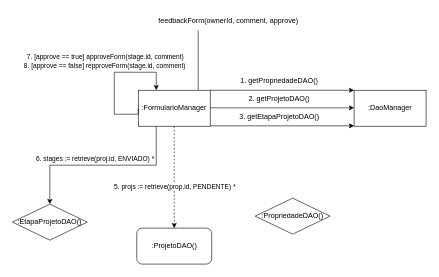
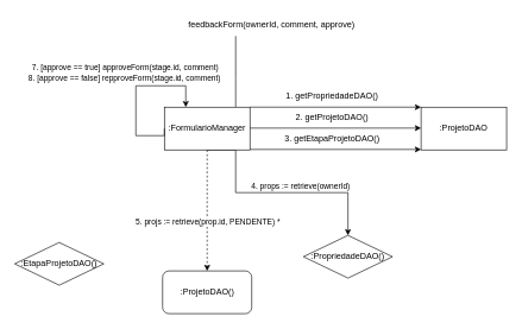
  <mxCell id="0" />
  <mxCell id="1" parent="0" />
  <mxCell id="2" style="edgeStyle=orthogonalEdgeStyle;rounded=0;orthogonalLoop=1;jettySize=auto;html=1;endArrow=none;endFill=0;" parent="1" edge="1"><mxGeometry relative="1" as="geometry"><mxPoint x="330" y="50" as="targetPoint" /><mxPoint x="330.026" y="150" as="sourcePoint" /><Array as="points"><mxPoint x="330" y="110" /><mxPoint x="330" y="110" /></Array></mxGeometry></mxCell>
  <mxCell id="3" style="edgeStyle=orthogonalEdgeStyle;rounded=0;orthogonalLoop=1;jettySize=auto;html=1;exitX=1;exitY=0.5;exitDx=0;exitDy=0;entryX=0;entryY=0.5;entryDx=0;entryDy=0;" parent="1" edge="1"><mxGeometry relative="1" as="geometry"><mxPoint x="590" y="150" as="targetPoint" /><mxPoint x="350" y="150" as="sourcePoint" /></mxGeometry></mxCell>
+ <mxCell id="4" style="edgeStyle=orthogonalEdgeStyle;rounded=0;orthogonalLoop=1;jettySize=auto;html=1;exitX=0.5;exitY=1;exitDx=0;exitDy=0;entryX=0.5;entryY=0;entryDx=0;entryDy=0;" parent="1" source="10" target="18" edge="1"><mxGeometry relative="1" as="geometry"><mxPoint x="290" y="360" as="targetPoint" /><Array as="points"><mxPoint x="330" y="210" /><mxPoint x="330" y="270" /><mxPoint x="488" y="270" /></Array></mxGeometry></mxCell>
+ <mxCell id="5" value="4. props := retrieve(ownerId)" style="edgeLabel;html=1;align=center;verticalAlign=middle;resizable=0;points=[];" vertex="1" connectable="0" parent="4"><mxGeometry x="-0.059" relative="1" as="geometry"><mxPoint x="41" y="-10" as="offset" /></mxGeometry></mxCell>
  <mxCell id="6" style="edgeStyle=orthogonalEdgeStyle;rounded=0;orthogonalLoop=1;jettySize=auto;html=1;entryX=0.5;entryY=0;entryDx=0;entryDy=0;dashed=1;" edge="1" parent="1" source="10" target="19"><mxGeometry relative="1" as="geometry" /></mxCell>
  <mxCell id="7" value="5. projs := retrieve(prop.id, PENDENTE) *" style="edgeLabel;html=1;align=center;verticalAlign=middle;resizable=0;points=[];" vertex="1" connectable="0" parent="6"><mxGeometry x="0.138" y="1" relative="1" as="geometry"><mxPoint x="-1" y="3" as="offset" /></mxGeometry></mxCell>
- <mxCell id="8" style="edgeStyle=orthogonalEdgeStyle;rounded=0;orthogonalLoop=1;jettySize=auto;html=1;exitX=0.25;exitY=1;exitDx=0;exitDy=0;" edge="1" parent="1" source="10" target="20"><mxGeometry relative="1" as="geometry" /></mxCell>
- <mxCell id="9" value="6. stages := retrieve(proj.id, ENVIADO) *" style="edgeLabel;html=1;align=center;verticalAlign=middle;resizable=0;points=[];" vertex="1" connectable="0" parent="8"><mxGeometry x="0.029" y="2" relative="1" as="geometry"><mxPoint x="-10" y="-13" as="offset" /></mxGeometry></mxCell>
  <mxCell id="10" value=":FormularioManager" style="rounded=0;whiteSpace=wrap;html=1;" parent="1" vertex="1"><mxGeometry x="230" y="150" width="120" height="60" as="geometry" /></mxCell>
  <mxCell id="11" value="feedbackForm(ownerId, comment, approve)" style="text;html=1;align=center;verticalAlign=middle;resizable=0;points=[];autosize=1;strokeColor=none;fillColor=none;" parent="1" vertex="1"><mxGeometry x="250" y="20" width="260" height="30" as="geometry" /></mxCell>
- <mxCell id="12" value=":DaoManager" style="rounded=0;whiteSpace=wrap;html=1;" vertex="1" parent="1"><mxGeometry x="590" y="150" width="120" height="60" as="geometry" /></mxCell>
+ <mxCell id="12" value=":ProjetoDAO" style="rounded=0;whiteSpace=wrap;html=1;" vertex="1" parent="1"><mxGeometry x="590" y="150" width="120" height="60" as="geometry" /></mxCell>
  <mxCell id="13" value="1. getPropriedadeDAO()" style="text;html=1;align=center;verticalAlign=middle;resizable=0;points=[];autosize=1;strokeColor=none;fillColor=none;" vertex="1" parent="1"><mxGeometry x="390" y="120" width="150" height="30" as="geometry" /></mxCell>
  <mxCell id="14" value="2. getProjetoDAO()" style="text;html=1;align=center;verticalAlign=middle;resizable=0;points=[];autosize=1;strokeColor=none;fillColor=none;" vertex="1" parent="1"><mxGeometry x="400" y="150" width="130" height="30" as="geometry" /></mxCell>
  <mxCell id="15" style="edgeStyle=orthogonalEdgeStyle;rounded=0;orthogonalLoop=1;jettySize=auto;html=1;exitX=1;exitY=0.5;exitDx=0;exitDy=0;entryX=0;entryY=0.5;entryDx=0;entryDy=0;" edge="1" parent="1"><mxGeometry relative="1" as="geometry"><mxPoint x="590" y="179.38" as="targetPoint" /><mxPoint x="350" y="179.38" as="sourcePoint" /></mxGeometry></mxCell>
  <mxCell id="16" style="edgeStyle=orthogonalEdgeStyle;rounded=0;orthogonalLoop=1;jettySize=auto;html=1;exitX=1;exitY=0.5;exitDx=0;exitDy=0;entryX=0;entryY=0.5;entryDx=0;entryDy=0;" edge="1" parent="1"><mxGeometry relative="1" as="geometry"><mxPoint x="590" y="209.37" as="targetPoint" /><mxPoint x="350" y="209.37" as="sourcePoint" /></mxGeometry></mxCell>
  <mxCell id="17" value="3. getEtapaProjetoDAO()" style="text;html=1;align=center;verticalAlign=middle;resizable=0;points=[];autosize=1;strokeColor=none;fillColor=none;" vertex="1" parent="1"><mxGeometry x="385" y="180" width="160" height="30" as="geometry" /></mxCell>
  <mxCell id="18" value=":PropriedadeDAO()" style="rhombus;whiteSpace=wrap;html=1;" vertex="1" parent="1"><mxGeometry x="425" y="330" width="125" height="60" as="geometry" /></mxCell>
  <mxCell id="19" value=":ProjetoDAO()" style="whiteSpace=wrap;html=1;rounded=1;" vertex="1" parent="1"><mxGeometry x="227.5" y="380" width="125" height="60" as="geometry" /></mxCell>
  <mxCell id="20" value=":EtapaProjetoDAO()" style="rhombus;whiteSpace=wrap;html=1;" vertex="1" parent="1"><mxGeometry x="20" y="340" width="125" height="60" as="geometry" /></mxCell>
  <mxCell id="21" style="edgeStyle=orthogonalEdgeStyle;rounded=0;orthogonalLoop=1;jettySize=auto;html=1;exitX=0;exitY=0.5;exitDx=0;exitDy=0;entryX=0.25;entryY=0;entryDx=0;entryDy=0;" edge="1" parent="1" source="10" target="10"><mxGeometry relative="1" as="geometry"><mxPoint x="230" y="150" as="targetPoint" /><Array as="points"><mxPoint x="230" y="190" /><mxPoint x="190" y="190" /><mxPoint x="190" y="120" /><mxPoint x="260" y="120" /></Array></mxGeometry></mxCell>
  <mxCell id="22" value="7. [approve == true] approveForm(stage.id, comment)" style="edgeLabel;html=1;align=center;verticalAlign=middle;resizable=0;points=[];" vertex="1" connectable="0" parent="21"><mxGeometry x="0.154" y="1" relative="1" as="geometry"><mxPoint x="-23" y="-25" as="offset" /></mxGeometry></mxCell>
  <mxCell id="23" value="8. [approve == false] repproveForm(stage.id, comment)" style="edgeLabel;html=1;align=center;verticalAlign=middle;resizable=0;points=[];" vertex="1" connectable="0" parent="1"><mxGeometry x="173.999" y="109.996" as="geometry" /></mxCell>
